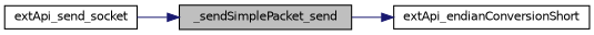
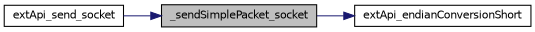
  digraph {
    rankdir=LR
    node [color=black fillcolor=white fontname=Helvetica fontsize=10 shape=record style=filled]
    edge [color=midnightblue fontname=Helvetica fontsize=10 labelfontname=Helvetica labelfontsize=10 style=solid]
-   n1 [fillcolor=grey75 fontcolor=black height=0.2 label=_sendSimplePacket_send width=0.4]
+   n1 [fillcolor=grey75 fontcolor=black height=0.2 label=_sendSimplePacket_socket width=0.4]
    n2 [height=0.2 label=extApi_endianConversionShort width=0.4]
    n3 [height=0.2 label=extApi_send_socket width=0.4]
    n1 -> n2
    n3 -> n1
  }
